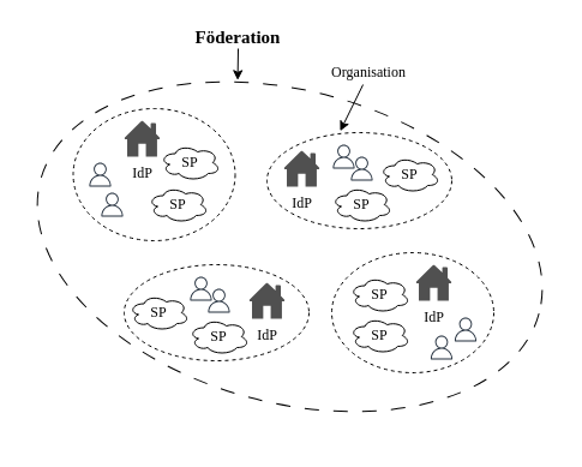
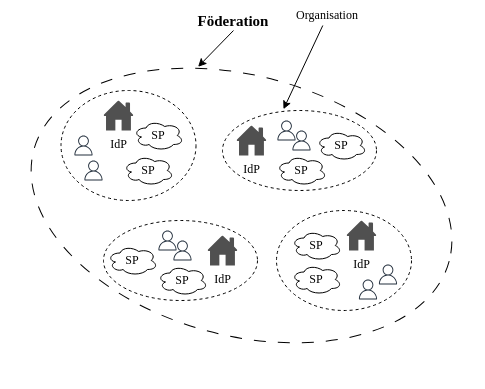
  <mxCell id="0" />
  <mxCell id="1" parent="0" />
  <mxCell id="2" value="" style="ellipse;whiteSpace=wrap;html=1;fillColor=none;rotation=15;dashed=1;dashPattern=12 12;fontFamily=CMU;fontSource=https%3A%2F%2Fcdn.jsdelivr.net%2Fgh%2Fbitmaks%2Fcm-web-fonts%40latest%2Ffont%2FSerif%2Fcmunrm.woff;" vertex="1" parent="1"><mxGeometry x="20" y="75" width="430" height="260" as="geometry" /></mxCell>
  <mxCell id="3" value="" style="ellipse;whiteSpace=wrap;html=1;fillColor=none;dashed=1;fontFamily=CMU;fontSource=https%3A%2F%2Fcdn.jsdelivr.net%2Fgh%2Fbitmaks%2Fcm-web-fonts%40latest%2Ffont%2FSerif%2Fcmunrm.woff;" vertex="1" parent="1"><mxGeometry x="54.5" y="90" width="135" height="110" as="geometry" /></mxCell>
  <mxCell id="4" value="IdP" style="sketch=0;pointerEvents=1;shadow=0;dashed=0;html=1;strokeColor=none;fillColor=#505050;labelPosition=center;verticalLabelPosition=bottom;verticalAlign=top;outlineConnect=0;align=center;shape=mxgraph.office.concepts.home;fontFamily=CMU;fontSource=https%3A%2F%2Fcdn.jsdelivr.net%2Fgh%2Fbitmaks%2Fcm-web-fonts%40latest%2Ffont%2FSerif%2Fcmunrm.woff;" vertex="1" parent="1"><mxGeometry x="97" y="100" width="30" height="30" as="geometry" /></mxCell>
  <mxCell id="5" value="SP" style="ellipse;shape=cloud;whiteSpace=wrap;html=1;fontFamily=CMU;fontSource=https%3A%2F%2Fcdn.jsdelivr.net%2Fgh%2Fbitmaks%2Fcm-web-fonts%40latest%2Ffont%2FSerif%2Fcmunrm.woff;" vertex="1" parent="1"><mxGeometry x="127" y="120" width="50" height="30" as="geometry" /></mxCell>
  <mxCell id="6" value="" style="sketch=0;outlineConnect=0;fontColor=#232F3E;gradientColor=none;fillColor=#232F3D;strokeColor=none;dashed=0;verticalLabelPosition=bottom;verticalAlign=top;align=center;html=1;fontSize=12;fontStyle=0;aspect=fixed;pointerEvents=1;shape=mxgraph.aws4.user;fontFamily=CMU;fontSource=https%3A%2F%2Fcdn.jsdelivr.net%2Fgh%2Fbitmaks%2Fcm-web-fonts%40latest%2Ffont%2FSerif%2Fcmunrm.woff;" vertex="1" parent="1"><mxGeometry x="67" y="135" width="20" height="20" as="geometry" /></mxCell>
  <mxCell id="7" value="" style="sketch=0;outlineConnect=0;fontColor=#232F3E;gradientColor=none;fillColor=#232F3D;strokeColor=none;dashed=0;verticalLabelPosition=bottom;verticalAlign=top;align=center;html=1;fontSize=12;fontStyle=0;aspect=fixed;pointerEvents=1;shape=mxgraph.aws4.user;fontFamily=CMU;fontSource=https%3A%2F%2Fcdn.jsdelivr.net%2Fgh%2Fbitmaks%2Fcm-web-fonts%40latest%2Ffont%2FSerif%2Fcmunrm.woff;" vertex="1" parent="1"><mxGeometry x="77" y="160" width="20" height="20" as="geometry" /></mxCell>
  <mxCell id="8" value="SP" style="ellipse;shape=cloud;whiteSpace=wrap;html=1;fontFamily=CMU;fontSource=https%3A%2F%2Fcdn.jsdelivr.net%2Fgh%2Fbitmaks%2Fcm-web-fonts%40latest%2Ffont%2FSerif%2Fcmunrm.woff;" vertex="1" parent="1"><mxGeometry x="117" y="155" width="50" height="30" as="geometry" /></mxCell>
  <mxCell id="9" value="" style="ellipse;whiteSpace=wrap;html=1;fillColor=none;dashed=1;fontFamily=CMU;fontSource=https%3A%2F%2Fcdn.jsdelivr.net%2Fgh%2Fbitmaks%2Fcm-web-fonts%40latest%2Ffont%2FSerif%2Fcmunrm.woff;" vertex="1" parent="1"><mxGeometry x="216" y="110" width="154" height="80" as="geometry" /></mxCell>
  <mxCell id="10" value="IdP" style="sketch=0;pointerEvents=1;shadow=0;dashed=0;html=1;strokeColor=none;fillColor=#505050;labelPosition=center;verticalLabelPosition=bottom;verticalAlign=top;outlineConnect=0;align=center;shape=mxgraph.office.concepts.home;fontFamily=CMU;fontSource=https%3A%2F%2Fcdn.jsdelivr.net%2Fgh%2Fbitmaks%2Fcm-web-fonts%40latest%2Ffont%2FSerif%2Fcmunrm.woff;" vertex="1" parent="1"><mxGeometry x="230" y="125" width="30" height="30" as="geometry" /></mxCell>
  <mxCell id="11" value="SP" style="ellipse;shape=cloud;whiteSpace=wrap;html=1;fontFamily=CMU;fontSource=https%3A%2F%2Fcdn.jsdelivr.net%2Fgh%2Fbitmaks%2Fcm-web-fonts%40latest%2Ffont%2FSerif%2Fcmunrm.woff;" vertex="1" parent="1"><mxGeometry x="310" y="130" width="50" height="30" as="geometry" /></mxCell>
  <mxCell id="12" value="SP" style="ellipse;shape=cloud;whiteSpace=wrap;html=1;fontFamily=CMU;fontSource=https%3A%2F%2Fcdn.jsdelivr.net%2Fgh%2Fbitmaks%2Fcm-web-fonts%40latest%2Ffont%2FSerif%2Fcmunrm.woff;" vertex="1" parent="1"><mxGeometry x="270" y="155" width="50" height="30" as="geometry" /></mxCell>
  <mxCell id="13" value="" style="sketch=0;outlineConnect=0;fontColor=#232F3E;gradientColor=none;fillColor=#232F3D;strokeColor=none;dashed=0;verticalLabelPosition=bottom;verticalAlign=top;align=center;html=1;fontSize=12;fontStyle=0;aspect=fixed;pointerEvents=1;shape=mxgraph.aws4.user;fontFamily=CMU;fontSource=https%3A%2F%2Fcdn.jsdelivr.net%2Fgh%2Fbitmaks%2Fcm-web-fonts%40latest%2Ffont%2FSerif%2Fcmunrm.woff;" vertex="1" parent="1"><mxGeometry x="270" y="120" width="20" height="20" as="geometry" /></mxCell>
  <mxCell id="14" value="" style="sketch=0;outlineConnect=0;fontColor=#232F3E;gradientColor=none;fillColor=#232F3D;strokeColor=none;dashed=0;verticalLabelPosition=bottom;verticalAlign=top;align=center;html=1;fontSize=12;fontStyle=0;aspect=fixed;pointerEvents=1;shape=mxgraph.aws4.user;fontFamily=CMU;fontSource=https%3A%2F%2Fcdn.jsdelivr.net%2Fgh%2Fbitmaks%2Fcm-web-fonts%40latest%2Ffont%2FSerif%2Fcmunrm.woff;" vertex="1" parent="1"><mxGeometry x="285" y="130" width="20" height="20" as="geometry" /></mxCell>
  <mxCell id="15" value="" style="ellipse;whiteSpace=wrap;html=1;fillColor=none;dashed=1;fontFamily=CMU;fontSource=https%3A%2F%2Fcdn.jsdelivr.net%2Fgh%2Fbitmaks%2Fcm-web-fonts%40latest%2Ffont%2FSerif%2Fcmunrm.woff;" vertex="1" parent="1"><mxGeometry x="97" y="220" width="154" height="80" as="geometry" /></mxCell>
  <mxCell id="16" value="IdP" style="sketch=0;pointerEvents=1;shadow=0;dashed=0;html=1;strokeColor=none;fillColor=#505050;labelPosition=center;verticalLabelPosition=bottom;verticalAlign=top;outlineConnect=0;align=center;shape=mxgraph.office.concepts.home;fontFamily=CMU;fontSource=https%3A%2F%2Fcdn.jsdelivr.net%2Fgh%2Fbitmaks%2Fcm-web-fonts%40latest%2Ffont%2FSerif%2Fcmunrm.woff;" vertex="1" parent="1"><mxGeometry x="201" y="235" width="30" height="30" as="geometry" /></mxCell>
  <mxCell id="17" value="SP" style="ellipse;shape=cloud;whiteSpace=wrap;html=1;fontFamily=CMU;fontSource=https%3A%2F%2Fcdn.jsdelivr.net%2Fgh%2Fbitmaks%2Fcm-web-fonts%40latest%2Ffont%2FSerif%2Fcmunrm.woff;" vertex="1" parent="1"><mxGeometry x="101" y="245" width="50" height="30" as="geometry" /></mxCell>
  <mxCell id="18" value="SP" style="ellipse;shape=cloud;whiteSpace=wrap;html=1;fontFamily=CMU;fontSource=https%3A%2F%2Fcdn.jsdelivr.net%2Fgh%2Fbitmaks%2Fcm-web-fonts%40latest%2Ffont%2FSerif%2Fcmunrm.woff;" vertex="1" parent="1"><mxGeometry x="151" y="265" width="50" height="30" as="geometry" /></mxCell>
  <mxCell id="19" value="" style="sketch=0;outlineConnect=0;fontColor=#232F3E;gradientColor=none;fillColor=#232F3D;strokeColor=none;dashed=0;verticalLabelPosition=bottom;verticalAlign=top;align=center;html=1;fontSize=12;fontStyle=0;aspect=fixed;pointerEvents=1;shape=mxgraph.aws4.user;fontFamily=CMU;fontSource=https%3A%2F%2Fcdn.jsdelivr.net%2Fgh%2Fbitmaks%2Fcm-web-fonts%40latest%2Ffont%2FSerif%2Fcmunrm.woff;" vertex="1" parent="1"><mxGeometry x="151" y="230" width="20" height="20" as="geometry" /></mxCell>
  <mxCell id="20" value="" style="sketch=0;outlineConnect=0;fontColor=#232F3E;gradientColor=none;fillColor=#232F3D;strokeColor=none;dashed=0;verticalLabelPosition=bottom;verticalAlign=top;align=center;html=1;fontSize=12;fontStyle=0;aspect=fixed;pointerEvents=1;shape=mxgraph.aws4.user;fontFamily=CMU;fontSource=https%3A%2F%2Fcdn.jsdelivr.net%2Fgh%2Fbitmaks%2Fcm-web-fonts%40latest%2Ffont%2FSerif%2Fcmunrm.woff;" vertex="1" parent="1"><mxGeometry x="166" y="240" width="20" height="20" as="geometry" /></mxCell>
  <mxCell id="21" value="" style="ellipse;whiteSpace=wrap;html=1;fillColor=none;dashed=1;fontFamily=CMU;fontSource=https%3A%2F%2Fcdn.jsdelivr.net%2Fgh%2Fbitmaks%2Fcm-web-fonts%40latest%2Ffont%2FSerif%2Fcmunrm.woff;" vertex="1" parent="1"><mxGeometry x="270" y="210" width="135" height="100" as="geometry" /></mxCell>
  <mxCell id="22" value="IdP" style="sketch=0;pointerEvents=1;shadow=0;dashed=0;html=1;strokeColor=none;fillColor=#505050;labelPosition=center;verticalLabelPosition=bottom;verticalAlign=top;outlineConnect=0;align=center;shape=mxgraph.office.concepts.home;fontFamily=CMU;fontSource=https%3A%2F%2Fcdn.jsdelivr.net%2Fgh%2Fbitmaks%2Fcm-web-fonts%40latest%2Ffont%2FSerif%2Fcmunrm.woff;" vertex="1" parent="1"><mxGeometry x="340" y="220" width="30" height="30" as="geometry" /></mxCell>
  <mxCell id="23" value="SP" style="ellipse;shape=cloud;whiteSpace=wrap;html=1;fontFamily=CMU;fontSource=https%3A%2F%2Fcdn.jsdelivr.net%2Fgh%2Fbitmaks%2Fcm-web-fonts%40latest%2Ffont%2FSerif%2Fcmunrm.woff;" vertex="1" parent="1"><mxGeometry x="285" y="230" width="50" height="30" as="geometry" /></mxCell>
  <mxCell id="24" value="" style="sketch=0;outlineConnect=0;fontColor=#232F3E;gradientColor=none;fillColor=#232F3D;strokeColor=none;dashed=0;verticalLabelPosition=bottom;verticalAlign=top;align=center;html=1;fontSize=12;fontStyle=0;aspect=fixed;pointerEvents=1;shape=mxgraph.aws4.user;fontFamily=CMU;fontSource=https%3A%2F%2Fcdn.jsdelivr.net%2Fgh%2Fbitmaks%2Fcm-web-fonts%40latest%2Ffont%2FSerif%2Fcmunrm.woff;" vertex="1" parent="1"><mxGeometry x="351.5" y="279" width="20" height="20" as="geometry" /></mxCell>
  <mxCell id="25" value="" style="sketch=0;outlineConnect=0;fontColor=#232F3E;gradientColor=none;fillColor=#232F3D;strokeColor=none;dashed=0;verticalLabelPosition=bottom;verticalAlign=top;align=center;html=1;fontSize=12;fontStyle=0;aspect=fixed;pointerEvents=1;shape=mxgraph.aws4.user;fontFamily=CMU;fontSource=https%3A%2F%2Fcdn.jsdelivr.net%2Fgh%2Fbitmaks%2Fcm-web-fonts%40latest%2Ffont%2FSerif%2Fcmunrm.woff;" vertex="1" parent="1"><mxGeometry x="371.5" y="264" width="20" height="20" as="geometry" /></mxCell>
  <mxCell id="26" value="SP" style="ellipse;shape=cloud;whiteSpace=wrap;html=1;fontFamily=CMU;fontSource=https%3A%2F%2Fcdn.jsdelivr.net%2Fgh%2Fbitmaks%2Fcm-web-fonts%40latest%2Ffont%2FSerif%2Fcmunrm.woff;" vertex="1" parent="1"><mxGeometry x="285" y="264" width="50" height="30" as="geometry" /></mxCell>
- <mxCell id="27" value="Organisation" style="text;html=1;align=center;verticalAlign=middle;whiteSpace=wrap;rounded=0;fontFamily=CMU;fontSource=https%3A%2F%2Fcdn.jsdelivr.net%2Fgh%2Fbitmaks%2Fcm-web-fonts%40latest%2Ffont%2FSerif%2Fcmunrm.woff;" vertex="1" parent="1"><mxGeometry x="260" y="50" width="82" height="20" as="geometry" /></mxCell>
+ <mxCell id="27" value="Organisation" style="text;html=1;align=center;verticalAlign=middle;whiteSpace=wrap;rounded=0;fontFamily=CMU;fontSource=https%3A%2F%2Fcdn.jsdelivr.net%2Fgh%2Fbitmaks%2Fcm-web-fonts%40latest%2Ffont%2FSerif%2Fcmunrm.woff;" vertex="1" parent="1"><mxGeometry x="280" y="5" width="82" height="20" as="geometry" /></mxCell>
  <mxCell id="28" value="" style="endArrow=classic;html=1;rounded=0;entryX=0.396;entryY=-0.016;entryDx=0;entryDy=0;entryPerimeter=0;fontFamily=CMU;fontSource=https%3A%2F%2Fcdn.jsdelivr.net%2Fgh%2Fbitmaks%2Fcm-web-fonts%40latest%2Ffont%2FSerif%2Fcmunrm.woff;" edge="1" parent="1" source="27" target="9"><mxGeometry width="50" height="50" relative="1" as="geometry"><mxPoint x="227" y="270" as="sourcePoint" /><mxPoint x="277" y="220" as="targetPoint" /></mxGeometry></mxCell>
- <mxCell id="29" value="Föderation" style="text;html=1;align=center;verticalAlign=middle;whiteSpace=wrap;rounded=0;fontStyle=1;fontFamily=CMU;fontSource=https%3A%2F%2Fcdn.jsdelivr.net%2Fgh%2Fbitmaks%2Fcm-web-fonts%40latest%2Ffont%2FSerif%2Fcmunrm.woff;fontSize=15;" vertex="1" parent="1"><mxGeometry x="151" y="20" width="82" height="20" as="geometry" /></mxCell>
+ <mxCell id="29" value="Föderation" style="text;html=1;align=center;verticalAlign=middle;whiteSpace=wrap;rounded=0;fontStyle=1;fontFamily=CMU;fontSource=https%3A%2F%2Fcdn.jsdelivr.net%2Fgh%2Fbitmaks%2Fcm-web-fonts%40latest%2Ffont%2FSerif%2Fcmunrm.woff;fontSize=15;" vertex="1" parent="1"><mxGeometry x="186" y="10" width="82" height="20" as="geometry" /></mxCell>
  <mxCell id="30" value="" style="endArrow=classic;html=1;rounded=0;exitX=0.5;exitY=1;exitDx=0;exitDy=0;entryX=0.319;entryY=0.028;entryDx=0;entryDy=0;entryPerimeter=0;fontFamily=CMU;fontSource=https%3A%2F%2Fcdn.jsdelivr.net%2Fgh%2Fbitmaks%2Fcm-web-fonts%40latest%2Ffont%2FSerif%2Fcmunrm.woff;" edge="1" parent="1" source="29" target="2"><mxGeometry width="50" height="50" relative="1" as="geometry"><mxPoint x="227" y="270" as="sourcePoint" /><mxPoint x="192" y="60" as="targetPoint" /></mxGeometry></mxCell>
